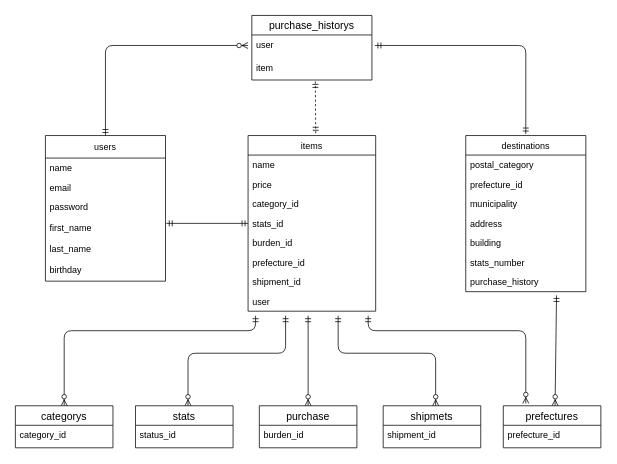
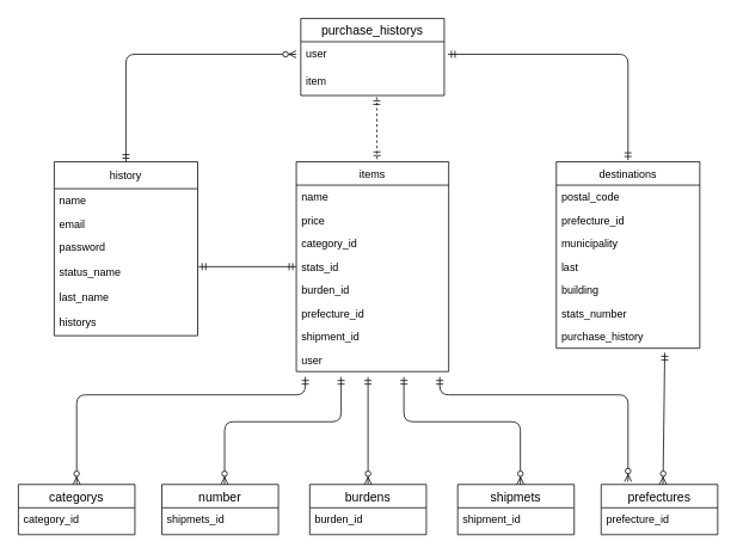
  <mxCell id="0" />
  <mxCell id="1" parent="0" />
- <mxCell id="2" value="users" style="swimlane;fontStyle=0;childLayout=stackLayout;horizontal=1;startSize=30;fillColor=none;horizontalStack=0;resizeParent=1;resizeParentMax=0;resizeLast=0;collapsible=1;marginBottom=0;" parent="1" vertex="1"><mxGeometry x="60" y="180" width="160" height="194" as="geometry" /></mxCell>
+ <mxCell id="2" value="history" style="swimlane;fontStyle=0;childLayout=stackLayout;horizontal=1;startSize=30;fillColor=none;horizontalStack=0;resizeParent=1;resizeParentMax=0;resizeLast=0;collapsible=1;marginBottom=0;" parent="1" vertex="1"><mxGeometry x="60" y="180" width="160" height="194" as="geometry" /></mxCell>
  <mxCell id="3" value="name&#10;" style="text;strokeColor=none;fillColor=none;align=left;verticalAlign=top;spacingLeft=4;spacingRight=4;overflow=hidden;rotatable=0;points=[[0,0.5],[1,0.5]];portConstraint=eastwest;" parent="2" vertex="1"><mxGeometry y="30" width="160" height="26" as="geometry" /></mxCell>
  <mxCell id="4" value="email" style="text;strokeColor=none;fillColor=none;align=left;verticalAlign=top;spacingLeft=4;spacingRight=4;overflow=hidden;rotatable=0;points=[[0,0.5],[1,0.5]];portConstraint=eastwest;" parent="2" vertex="1"><mxGeometry y="56" width="160" height="26" as="geometry" /></mxCell>
  <mxCell id="5" value="password" style="text;strokeColor=none;fillColor=none;align=left;verticalAlign=top;spacingLeft=4;spacingRight=4;overflow=hidden;rotatable=0;points=[[0,0.5],[1,0.5]];portConstraint=eastwest;" parent="2" vertex="1"><mxGeometry y="82" width="160" height="28" as="geometry" /></mxCell>
- <mxCell id="6" value="first_name" style="text;strokeColor=none;fillColor=none;align=left;verticalAlign=top;spacingLeft=4;spacingRight=4;overflow=hidden;rotatable=0;points=[[0,0.5],[1,0.5]];portConstraint=eastwest;" parent="2" vertex="1"><mxGeometry y="110" width="160" height="28" as="geometry" /></mxCell>
+ <mxCell id="6" value="status_name" style="text;strokeColor=none;fillColor=none;align=left;verticalAlign=top;spacingLeft=4;spacingRight=4;overflow=hidden;rotatable=0;points=[[0,0.5],[1,0.5]];portConstraint=eastwest;" parent="2" vertex="1"><mxGeometry y="110" width="160" height="28" as="geometry" /></mxCell>
  <mxCell id="7" value="last_name" style="text;strokeColor=none;fillColor=none;align=left;verticalAlign=top;spacingLeft=4;spacingRight=4;overflow=hidden;rotatable=0;points=[[0,0.5],[1,0.5]];portConstraint=eastwest;" parent="2" vertex="1"><mxGeometry y="138" width="160" height="28" as="geometry" /></mxCell>
- <mxCell id="8" value="birthday" style="text;strokeColor=none;fillColor=none;align=left;verticalAlign=top;spacingLeft=4;spacingRight=4;overflow=hidden;rotatable=0;points=[[0,0.5],[1,0.5]];portConstraint=eastwest;" parent="2" vertex="1"><mxGeometry y="166" width="160" height="28" as="geometry" /></mxCell>
+ <mxCell id="8" value="historys" style="text;strokeColor=none;fillColor=none;align=left;verticalAlign=top;spacingLeft=4;spacingRight=4;overflow=hidden;rotatable=0;points=[[0,0.5],[1,0.5]];portConstraint=eastwest;" parent="2" vertex="1"><mxGeometry y="166" width="160" height="28" as="geometry" /></mxCell>
  <mxCell id="9" value="items" style="swimlane;fontStyle=0;childLayout=stackLayout;horizontal=1;startSize=26;fillColor=none;horizontalStack=0;resizeParent=1;resizeParentMax=0;resizeLast=0;collapsible=1;marginBottom=0;" parent="1" vertex="1"><mxGeometry x="330" y="180" width="170" height="234" as="geometry"><mxRectangle x="520" y="120" width="60" height="26" as="alternateBounds" /></mxGeometry></mxCell>
  <mxCell id="10" value="name" style="text;strokeColor=none;fillColor=none;align=left;verticalAlign=top;spacingLeft=4;spacingRight=4;overflow=hidden;rotatable=0;points=[[0,0.5],[1,0.5]];portConstraint=eastwest;" parent="9" vertex="1"><mxGeometry y="26" width="170" height="26" as="geometry" /></mxCell>
  <mxCell id="11" value="price" style="text;strokeColor=none;fillColor=none;align=left;verticalAlign=top;spacingLeft=4;spacingRight=4;overflow=hidden;rotatable=0;points=[[0,0.5],[1,0.5]];portConstraint=eastwest;" parent="9" vertex="1"><mxGeometry y="52" width="170" height="26" as="geometry" /></mxCell>
  <mxCell id="12" value="category_id" style="text;strokeColor=none;fillColor=none;align=left;verticalAlign=top;spacingLeft=4;spacingRight=4;overflow=hidden;rotatable=0;points=[[0,0.5],[1,0.5]];portConstraint=eastwest;" parent="9" vertex="1"><mxGeometry y="78" width="170" height="26" as="geometry" /></mxCell>
  <mxCell id="13" value="stats_id" style="text;strokeColor=none;fillColor=none;align=left;verticalAlign=top;spacingLeft=4;spacingRight=4;overflow=hidden;rotatable=0;points=[[0,0.5],[1,0.5]];portConstraint=eastwest;" parent="9" vertex="1"><mxGeometry y="104" width="170" height="26" as="geometry" /></mxCell>
  <mxCell id="14" value="burden_id" style="text;strokeColor=none;fillColor=none;align=left;verticalAlign=top;spacingLeft=4;spacingRight=4;overflow=hidden;rotatable=0;points=[[0,0.5],[1,0.5]];portConstraint=eastwest;" parent="9" vertex="1"><mxGeometry y="130" width="170" height="26" as="geometry" /></mxCell>
  <mxCell id="15" value="prefecture_id" style="text;strokeColor=none;fillColor=none;align=left;verticalAlign=top;spacingLeft=4;spacingRight=4;overflow=hidden;rotatable=0;points=[[0,0.5],[1,0.5]];portConstraint=eastwest;" parent="9" vertex="1"><mxGeometry y="156" width="170" height="26" as="geometry" /></mxCell>
  <mxCell id="16" value="shipment_id" style="text;strokeColor=none;fillColor=none;align=left;verticalAlign=top;spacingLeft=4;spacingRight=4;overflow=hidden;rotatable=0;points=[[0,0.5],[1,0.5]];portConstraint=eastwest;" parent="9" vertex="1"><mxGeometry y="182" width="170" height="26" as="geometry" /></mxCell>
  <mxCell id="17" value="user" style="text;strokeColor=none;fillColor=none;align=left;verticalAlign=top;spacingLeft=4;spacingRight=4;overflow=hidden;rotatable=0;points=[[0,0.5],[1,0.5]];portConstraint=eastwest;" parent="9" vertex="1"><mxGeometry y="208" width="170" height="26" as="geometry" /></mxCell>
  <mxCell id="18" value="destinations" style="swimlane;fontStyle=0;childLayout=stackLayout;horizontal=1;startSize=26;fillColor=none;horizontalStack=0;resizeParent=1;resizeParentMax=0;resizeLast=0;collapsible=1;marginBottom=0;" parent="1" vertex="1"><mxGeometry x="620" y="180" width="160" height="208" as="geometry"><mxRectangle x="520" y="120" width="60" height="26" as="alternateBounds" /></mxGeometry></mxCell>
- <mxCell id="19" value="postal_category" style="text;strokeColor=none;fillColor=none;align=left;verticalAlign=top;spacingLeft=4;spacingRight=4;overflow=hidden;rotatable=0;points=[[0,0.5],[1,0.5]];portConstraint=eastwest;" parent="18" vertex="1"><mxGeometry y="26" width="160" height="26" as="geometry" /></mxCell>
+ <mxCell id="19" value="postal_code" style="text;strokeColor=none;fillColor=none;align=left;verticalAlign=top;spacingLeft=4;spacingRight=4;overflow=hidden;rotatable=0;points=[[0,0.5],[1,0.5]];portConstraint=eastwest;" parent="18" vertex="1"><mxGeometry y="26" width="160" height="26" as="geometry" /></mxCell>
  <mxCell id="20" value="prefecture_id" style="text;strokeColor=none;fillColor=none;align=left;verticalAlign=top;spacingLeft=4;spacingRight=4;overflow=hidden;rotatable=0;points=[[0,0.5],[1,0.5]];portConstraint=eastwest;" parent="18" vertex="1"><mxGeometry y="52" width="160" height="26" as="geometry" /></mxCell>
  <mxCell id="21" value="municipality" style="text;strokeColor=none;fillColor=none;align=left;verticalAlign=top;spacingLeft=4;spacingRight=4;overflow=hidden;rotatable=0;points=[[0,0.5],[1,0.5]];portConstraint=eastwest;" parent="18" vertex="1"><mxGeometry y="78" width="160" height="26" as="geometry" /></mxCell>
- <mxCell id="22" value="address" style="text;strokeColor=none;fillColor=none;align=left;verticalAlign=top;spacingLeft=4;spacingRight=4;overflow=hidden;rotatable=0;points=[[0,0.5],[1,0.5]];portConstraint=eastwest;" parent="18" vertex="1"><mxGeometry y="104" width="160" height="26" as="geometry" /></mxCell>
+ <mxCell id="22" value="last" style="text;strokeColor=none;fillColor=none;align=left;verticalAlign=top;spacingLeft=4;spacingRight=4;overflow=hidden;rotatable=0;points=[[0,0.5],[1,0.5]];portConstraint=eastwest;" parent="18" vertex="1"><mxGeometry y="104" width="160" height="26" as="geometry" /></mxCell>
  <mxCell id="23" value="building" style="text;strokeColor=none;fillColor=none;align=left;verticalAlign=top;spacingLeft=4;spacingRight=4;overflow=hidden;rotatable=0;points=[[0,0.5],[1,0.5]];portConstraint=eastwest;" parent="18" vertex="1"><mxGeometry y="130" width="160" height="26" as="geometry" /></mxCell>
  <mxCell id="24" value="stats_number" style="text;strokeColor=none;fillColor=none;align=left;verticalAlign=top;spacingLeft=4;spacingRight=4;overflow=hidden;rotatable=0;points=[[0,0.5],[1,0.5]];portConstraint=eastwest;" parent="18" vertex="1"><mxGeometry y="156" width="160" height="26" as="geometry" /></mxCell>
  <mxCell id="25" value="purchase_history" style="text;strokeColor=none;fillColor=none;align=left;verticalAlign=top;spacingLeft=4;spacingRight=4;overflow=hidden;rotatable=0;points=[[0,0.5],[1,0.5]];portConstraint=eastwest;" parent="18" vertex="1"><mxGeometry y="182" width="160" height="26" as="geometry" /></mxCell>
  <mxCell id="26" value="purchase_historys" style="swimlane;fontStyle=0;childLayout=stackLayout;horizontal=1;startSize=26;horizontalStack=0;resizeParent=1;resizeParentMax=0;resizeLast=0;collapsible=1;marginBottom=0;align=center;fontSize=14;" vertex="1" parent="1"><mxGeometry x="335" y="20" width="160" height="86" as="geometry" /></mxCell>
  <mxCell id="27" value="user" style="text;strokeColor=none;fillColor=none;spacingLeft=4;spacingRight=4;overflow=hidden;rotatable=0;points=[[0,0.5],[1,0.5]];portConstraint=eastwest;fontSize=12;" vertex="1" parent="26"><mxGeometry y="26" width="160" height="30" as="geometry" /></mxCell>
  <mxCell id="28" value="item" style="text;strokeColor=none;fillColor=none;spacingLeft=4;spacingRight=4;overflow=hidden;rotatable=0;points=[[0,0.5],[1,0.5]];portConstraint=eastwest;fontSize=12;" vertex="1" parent="26"><mxGeometry y="56" width="160" height="30" as="geometry" /></mxCell>
  <mxCell id="29" value="categorys" style="swimlane;fontStyle=0;childLayout=stackLayout;horizontal=1;startSize=26;horizontalStack=0;resizeParent=1;resizeParentMax=0;resizeLast=0;collapsible=1;marginBottom=0;align=center;fontSize=14;" vertex="1" parent="1"><mxGeometry y="540" width="130" height="56" as="geometry" x="20"><mxRectangle x="10" y="680" width="90" height="26" as="alternateBounds" /></mxGeometry></mxCell>
  <mxCell id="30" value="category_id" style="text;strokeColor=none;fillColor=none;spacingLeft=4;spacingRight=4;overflow=hidden;rotatable=0;points=[[0,0.5],[1,0.5]];portConstraint=eastwest;fontSize=12;" vertex="1" parent="29"><mxGeometry y="26" width="130" height="30" as="geometry" /></mxCell>
- <mxCell id="31" value="stats" style="swimlane;fontStyle=0;childLayout=stackLayout;horizontal=1;startSize=26;horizontalStack=0;resizeParent=1;resizeParentMax=0;resizeLast=0;collapsible=1;marginBottom=0;align=center;fontSize=14;" vertex="1" parent="1"><mxGeometry x="180" y="540" width="130" height="56" as="geometry"><mxRectangle x="20" y="690" width="90" height="26" as="alternateBounds" /></mxGeometry></mxCell>
- <mxCell id="32" value="status_id" style="text;strokeColor=none;fillColor=none;spacingLeft=4;spacingRight=4;overflow=hidden;rotatable=0;points=[[0,0.5],[1,0.5]];portConstraint=eastwest;fontSize=12;" vertex="1" parent="31"><mxGeometry y="26" width="130" height="30" as="geometry" /></mxCell>
- <mxCell id="33" value="purchase" style="swimlane;fontStyle=0;childLayout=stackLayout;horizontal=1;startSize=26;horizontalStack=0;resizeParent=1;resizeParentMax=0;resizeLast=0;collapsible=1;marginBottom=0;align=center;fontSize=14;" vertex="1" parent="1"><mxGeometry x="345" y="540" width="130" height="56" as="geometry"><mxRectangle x="20" y="690" width="90" height="26" as="alternateBounds" /></mxGeometry></mxCell>
+ <mxCell id="31" value="number" style="swimlane;fontStyle=0;childLayout=stackLayout;horizontal=1;startSize=26;horizontalStack=0;resizeParent=1;resizeParentMax=0;resizeLast=0;collapsible=1;marginBottom=0;align=center;fontSize=14;" vertex="1" parent="1"><mxGeometry x="180" y="540" width="130" height="56" as="geometry"><mxRectangle x="20" y="690" width="90" height="26" as="alternateBounds" /></mxGeometry></mxCell>
+ <mxCell id="32" value="shipmets_id" style="text;strokeColor=none;fillColor=none;spacingLeft=4;spacingRight=4;overflow=hidden;rotatable=0;points=[[0,0.5],[1,0.5]];portConstraint=eastwest;fontSize=12;" vertex="1" parent="31"><mxGeometry y="26" width="130" height="30" as="geometry" /></mxCell>
+ <mxCell id="33" value="burdens" style="swimlane;fontStyle=0;childLayout=stackLayout;horizontal=1;startSize=26;horizontalStack=0;resizeParent=1;resizeParentMax=0;resizeLast=0;collapsible=1;marginBottom=0;align=center;fontSize=14;" vertex="1" parent="1"><mxGeometry x="345" y="540" width="130" height="56" as="geometry"><mxRectangle x="20" y="690" width="90" height="26" as="alternateBounds" /></mxGeometry></mxCell>
  <mxCell id="34" value="burden_id" style="text;strokeColor=none;fillColor=none;spacingLeft=4;spacingRight=4;overflow=hidden;rotatable=0;points=[[0,0.5],[1,0.5]];portConstraint=eastwest;fontSize=12;" vertex="1" parent="33"><mxGeometry y="26" width="130" height="30" as="geometry" /></mxCell>
  <mxCell id="35" value="shipmets" style="swimlane;fontStyle=0;childLayout=stackLayout;horizontal=1;startSize=26;horizontalStack=0;resizeParent=1;resizeParentMax=0;resizeLast=0;collapsible=1;marginBottom=0;align=center;fontSize=14;" vertex="1" parent="1"><mxGeometry x="510" y="540" width="130" height="56" as="geometry"><mxRectangle x="20" y="690" width="90" height="26" as="alternateBounds" /></mxGeometry></mxCell>
  <mxCell id="36" value="shipment_id" style="text;strokeColor=none;fillColor=none;spacingLeft=4;spacingRight=4;overflow=hidden;rotatable=0;points=[[0,0.5],[1,0.5]];portConstraint=eastwest;fontSize=12;" vertex="1" parent="35"><mxGeometry y="26" width="130" height="30" as="geometry" /></mxCell>
  <mxCell id="37" value="prefectures" style="swimlane;fontStyle=0;childLayout=stackLayout;horizontal=1;startSize=26;horizontalStack=0;resizeParent=1;resizeParentMax=0;resizeLast=0;collapsible=1;marginBottom=0;align=center;fontSize=14;" vertex="1" parent="1"><mxGeometry x="670" y="540" width="130" height="56" as="geometry"><mxRectangle x="20" y="690" width="90" height="26" as="alternateBounds" /></mxGeometry></mxCell>
  <mxCell id="38" value="prefecture_id" style="text;strokeColor=none;fillColor=none;spacingLeft=4;spacingRight=4;overflow=hidden;rotatable=0;points=[[0,0.5],[1,0.5]];portConstraint=eastwest;fontSize=12;" vertex="1" parent="37"><mxGeometry y="26" width="130" height="30" as="geometry" /></mxCell>
  <mxCell id="39" value="" style="edgeStyle=orthogonalEdgeStyle;fontSize=12;html=1;endArrow=ERzeroToMany;startArrow=ERmandOne;exitX=0.5;exitY=0;exitDx=0;exitDy=0;" edge="1" parent="1" source="2"><mxGeometry width="100" height="100" relative="1" as="geometry"><mxPoint x="140" y="170" as="sourcePoint" /><mxPoint x="330" y="60" as="targetPoint" /><Array as="points"><mxPoint x="140" y="60" /></Array></mxGeometry></mxCell>
  <mxCell id="40" value="" style="edgeStyle=orthogonalEdgeStyle;fontSize=12;html=1;endArrow=ERmandOne;startArrow=ERmandOne;" edge="1" parent="1"><mxGeometry width="100" height="100" relative="1" as="geometry"><mxPoint x="700" y="178" as="sourcePoint" /><mxPoint x="499" y="60" as="targetPoint" /><Array as="points"><mxPoint x="700" y="60" /></Array></mxGeometry></mxCell>
  <mxCell id="41" value="" style="fontSize=12;html=1;endArrow=ERmandOne;startArrow=ERmandOne;entryX=0;entryY=0.5;entryDx=0;entryDy=0;" edge="1" parent="1" target="13"><mxGeometry width="100" height="100" relative="1" as="geometry"><mxPoint x="221" y="297" as="sourcePoint" /><mxPoint x="325" y="296.5" as="targetPoint" /></mxGeometry></mxCell>
  <mxCell id="42" value="" style="edgeStyle=orthogonalEdgeStyle;fontSize=12;html=1;endArrow=ERzeroToMany;startArrow=ERmandOne;entryX=0.5;entryY=0;entryDx=0;entryDy=0;" edge="1" parent="1" target="29"><mxGeometry width="100" height="100" relative="1" as="geometry"><mxPoint x="340" y="420" as="sourcePoint" /><mxPoint y="540" as="targetPoint" x="20" /><Array as="points"><mxPoint x="340" y="440" /><mxPoint x="85" y="440" /></Array></mxGeometry></mxCell>
  <mxCell id="43" value="" style="edgeStyle=orthogonalEdgeStyle;fontSize=12;html=1;endArrow=ERzeroToMany;startArrow=ERmandOne;" edge="1" parent="1"><mxGeometry width="100" height="100" relative="1" as="geometry"><mxPoint x="380" y="420" as="sourcePoint" /><mxPoint x="250" y="540" as="targetPoint" /><Array as="points"><mxPoint x="380" y="470" /><mxPoint x="250" y="470" /></Array></mxGeometry></mxCell>
  <mxCell id="44" value="" style="fontSize=12;html=1;endArrow=ERzeroToMany;startArrow=ERmandOne;entryX=0.5;entryY=0;entryDx=0;entryDy=0;" edge="1" parent="1" target="33"><mxGeometry width="100" height="100" relative="1" as="geometry"><mxPoint x="410" y="420" as="sourcePoint" /><mxPoint x="460" y="560" as="targetPoint" /></mxGeometry></mxCell>
  <mxCell id="45" value="" style="edgeStyle=orthogonalEdgeStyle;fontSize=12;html=1;endArrow=ERzeroToMany;startArrow=ERmandOne;entryX=0.538;entryY=0;entryDx=0;entryDy=0;entryPerimeter=0;" edge="1" parent="1" target="35"><mxGeometry width="100" height="100" relative="1" as="geometry"><mxPoint x="450" y="420" as="sourcePoint" /><mxPoint x="460" y="560" as="targetPoint" /><Array as="points"><mxPoint x="450" y="470" /><mxPoint x="580" y="470" /></Array></mxGeometry></mxCell>
  <mxCell id="46" value="" style="edgeStyle=orthogonalEdgeStyle;fontSize=12;html=1;endArrow=ERzeroToMany;startArrow=ERmandOne;" edge="1" parent="1"><mxGeometry width="100" height="100" relative="1" as="geometry"><mxPoint x="490" y="420" as="sourcePoint" /><mxPoint x="700" y="537" as="targetPoint" /><Array as="points"><mxPoint x="490" y="440" /><mxPoint x="700" y="440" /></Array></mxGeometry></mxCell>
  <mxCell id="47" value="" style="fontSize=12;html=1;endArrow=ERzeroToMany;startArrow=ERmandOne;exitX=0.756;exitY=1.192;exitDx=0;exitDy=0;exitPerimeter=0;" edge="1" parent="1" source="25"><mxGeometry width="100" height="100" relative="1" as="geometry"><mxPoint x="739" y="420" as="sourcePoint" /><mxPoint x="739" y="540" as="targetPoint" /></mxGeometry></mxCell>
  <mxCell id="48" value="" style="fontSize=12;html=1;endArrow=ERmandOne;startArrow=ERmandOne;entryX=0.529;entryY=1.063;entryDx=0;entryDy=0;entryPerimeter=0;exitX=0.53;exitY=-0.013;exitDx=0;exitDy=0;exitPerimeter=0;dashed=1;" edge="1" parent="1" source="9" target="28"><mxGeometry width="100" height="100" relative="1" as="geometry"><mxPoint x="260" y="330" as="sourcePoint" /><mxPoint x="360" y="230" as="targetPoint" /></mxGeometry></mxCell>
